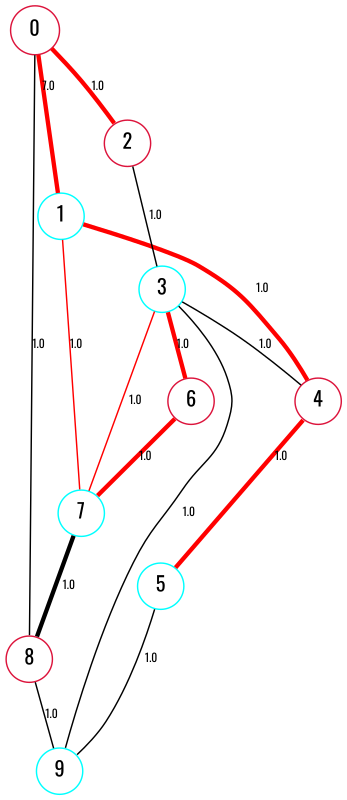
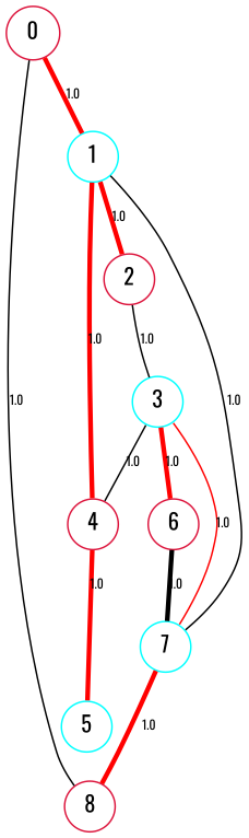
  graph {
    fontname=Oswald
    node [color=crimson fontname=Oswald shape=circle]
    edge [color=red fontname=Oswald fontsize=8 weight=0]
    n1 [label=0 width=0.05]
    n2 [color=aqua label=1 width=0.05]
    n3 [label=8 width=0.05]
    n4 [label=2 width=0.05]
    n5 [color=aqua label=7 width=0.05]
    n6 [label=4 width=0.05]
-   n7 [color=aqua label=9 width=0.05]
    n8 [color=aqua label=3 width=0.05]
    n9 [color=aqua label=5 width=0.05]
    n10 [label=6 width=0.05]
-   n1 -- n2 [label=7.0 penwidth=3]
+   n1 -- n2 [label=1.0 penwidth=3]
    n1 -- n3 [label=1.0 color=""]
-   n1 -- n4 [label=1.0 penwidth=3]
-   n2 -- n5 [label=1.0]
+   n2 -- n4 [label=1.0 penwidth=3]
+   n2 -- n5 [label=1.0 color=""]
    n2 -- n6 [label=1.0 penwidth=3]
-   n3 -- n7 [label=1.0 color=""]
    n4 -- n8 [label=1.0 color=""]
-   n5 -- n3 [color=black label=1.0 penwidth=3]
+   n5 -- n3 [label=1.0 penwidth=3]
    n6 -- n9 [label=1.0 penwidth=3]
    n8 -- n5 [label=1.0]
    n8 -- n6 [label=1.0 color=""]
-   n8 -- n7 [label=1.0 color=""]
    n8 -- n10 [label=1.0 penwidth=3]
-   n9 -- n7 [label=1.0 color=""]
-   n10 -- n5 [label=1.0 penwidth=3]
+   n10 -- n5 [color=black label=1.0 penwidth=3]
  }
